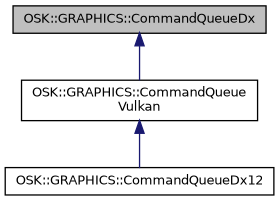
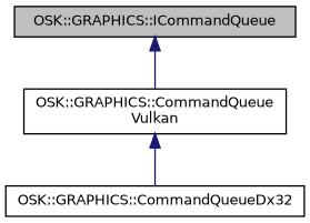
  digraph {
    node [color=black fillcolor=white fontname=Helvetica fontsize=10 shape=record style=filled]
    edge [color=midnightblue dir=back fontname=Helvetica fontsize=10 labelfontname=Helvetica labelfontsize=10 style=solid]
-   n1 [fillcolor=grey75 fontcolor=black height=0.2 label="OSK::GRAPHICS::CommandQueueDx" width=0.4]
+   n1 [fillcolor=grey75 fontcolor=black height=0.2 label="OSK::GRAPHICS::ICommandQueue" width=0.4]
    n2 [height=0.2 label="OSK::GRAPHICS::CommandQueue\lVulkan" width=0.4]
-   n3 [height=0.2 label="OSK::GRAPHICS::CommandQueueDx12" width=0.4]
+   n3 [height=0.2 label="OSK::GRAPHICS::CommandQueueDx32" width=0.4]
    n1 -> n2
    n2 -> n3
  }
